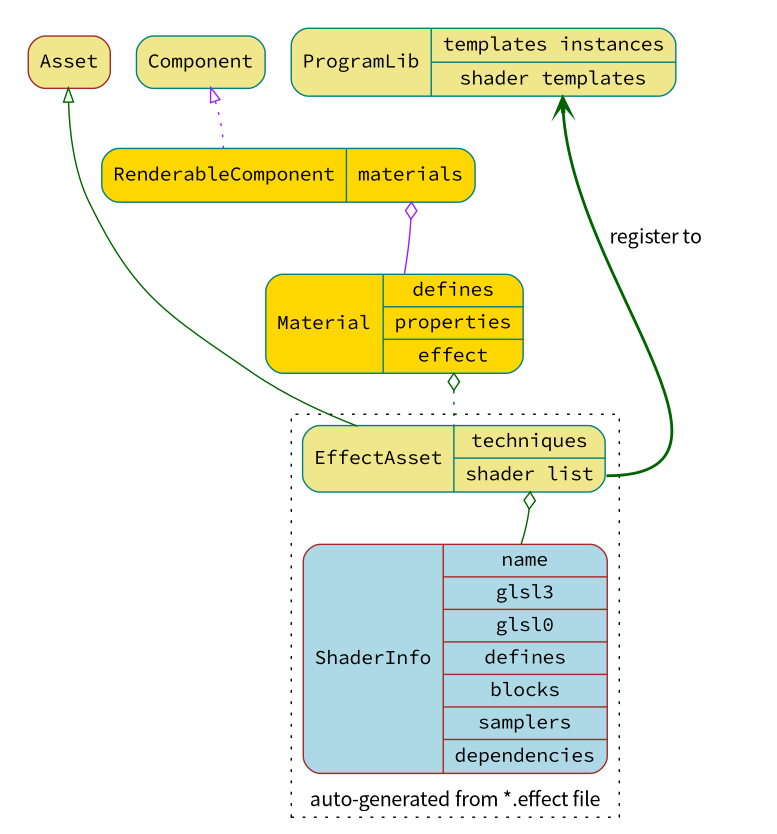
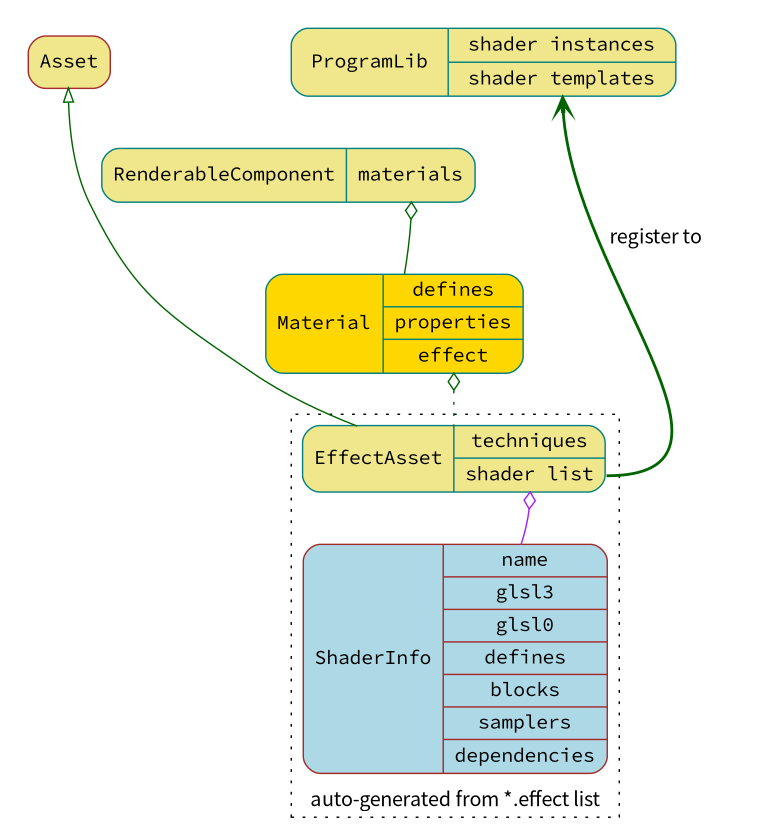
  digraph {
    compound=true
    fontname="Noto Sans CJK SC"
    splines=true
    node [color=teal fillcolor=khaki fontname="Source Code Pro" shape=Mrecord style=filled]
    edge [arrowtail=ediamond color=darkgreen dir=back fontname="Noto Sans CJK SC" style=solid]
    n1 [color=brown label=Asset]
-   n2 [label=Component]
-   n3 [label="ProgramLib | { templates instances | <temp> shader templates }"]
+   n3 [label="ProgramLib | { shader instances | <temp> shader templates }"]
    n4 [color=brown fillcolor=lightblue label="ShaderInfo | { name | glsl3 | glsl0 | defines | blocks | samplers | dependencies }"]
    n5 [label="EffectAsset | { techniques | <shd> shader list }"]
-   n6 [fillcolor=gold label="<hd> RenderableComponent | <mats> materials"]
+   n6 [label="<hd> RenderableComponent | <mats> materials"]
    n7 [fillcolor=gold label="Material | { defines | properties | <efx> effect}"]
    subgraph cluster_1 {
      style=invis
      n1
-     n2
      n3
    }
    subgraph cluster_2 {
-     label="auto-generated from *.effect file"
+     label="auto-generated from *.effect list"
      labelloc=b
      style=dotted
      n4
      n5
    }
    n1 -> n5 [arrowtail=empty]
-   n2 -> n6 [arrowtail=empty color=purple headport=hd style=dotted]
    n3 -> n5 [arrowtail=vee headport=shd label="  register to" style=bold tailport=temp]
-   n5 -> n4 [tailport=shd]
-   n6 -> n7 [color=purple tailport=mats]
+   n5 -> n4 [color=purple tailport=shd]
+   n6 -> n7 [tailport=mats]
    n7 -> n5 [style=dotted tailport=efx]
  }
